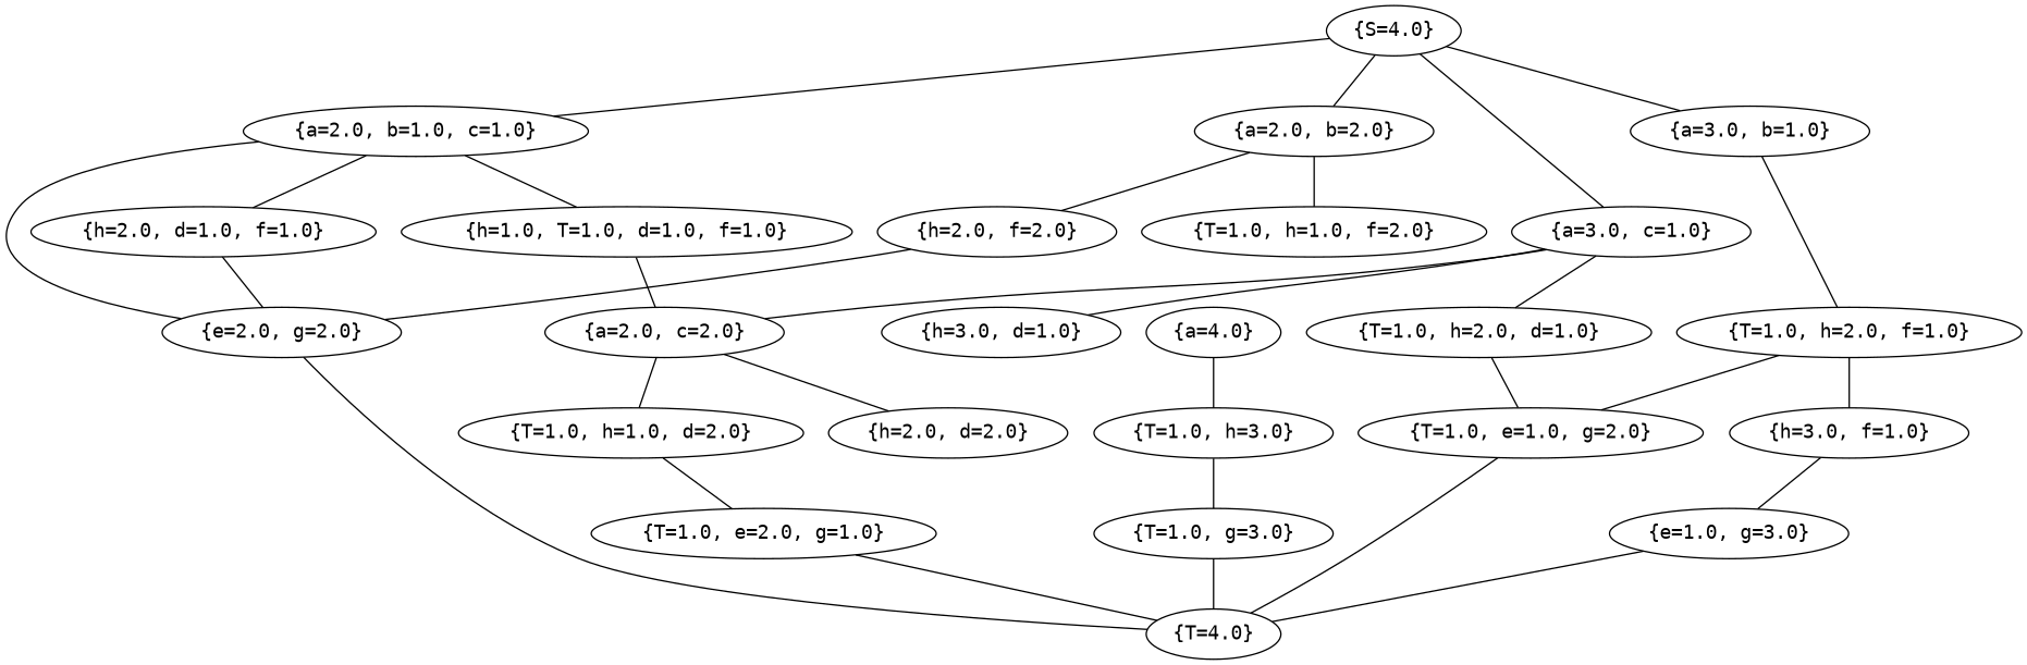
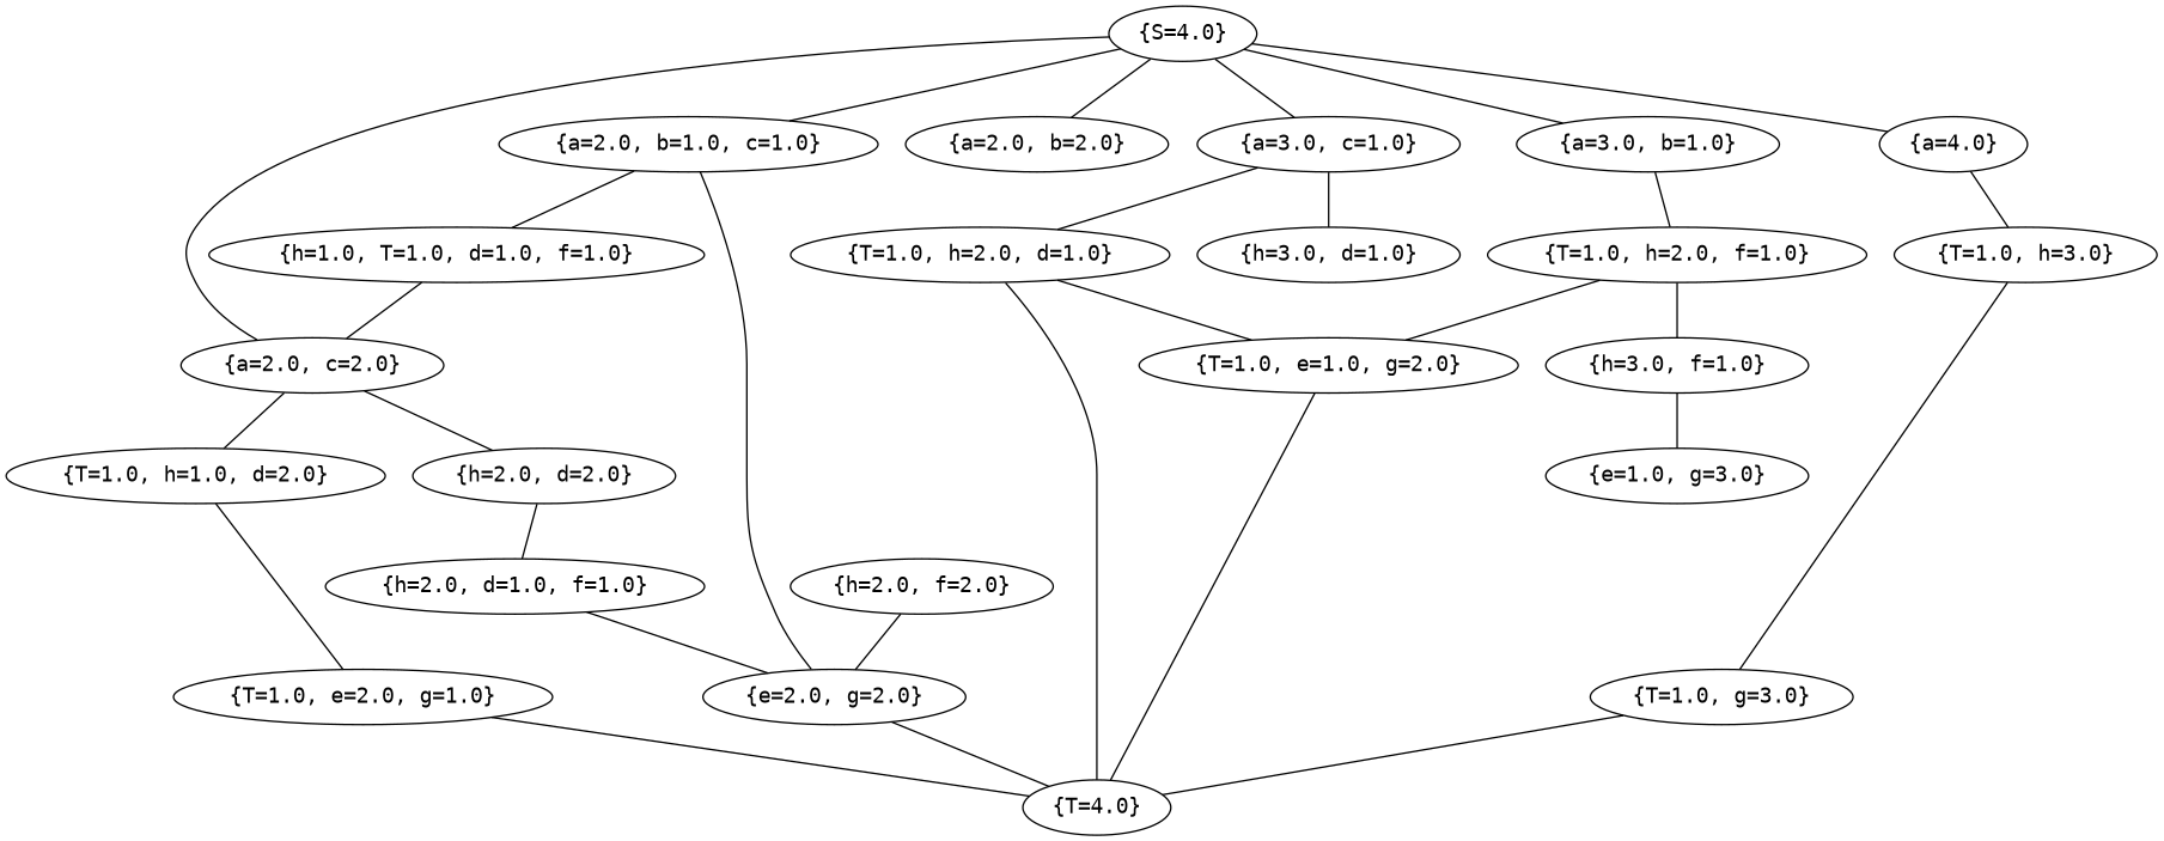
  graph {
    fontname="DejaVu Sans Mono"
    node [fontname="DejaVu Sans Mono"]
    edge [fontname="DejaVu Sans Mono"]
    "{S=4.0}" ["ui.label"="{S=4.0}"]
    "{a=2.0, c=2.0}" ["ui.label"="{a=2.0, c=2.0}"]
    "{a=2.0, b=1.0, c=1.0}" ["ui.label"="{a=2.0, b=1.0, c=1.0}"]
    "{a=2.0, b=2.0}" ["ui.label"="{a=2.0, b=2.0}"]
    "{a=3.0, c=1.0}" ["ui.label"="{a=3.0, c=1.0}"]
    "{a=3.0, b=1.0}" ["ui.label"="{a=3.0, b=1.0}"]
    "{a=4.0}" ["ui.label"="{a=4.0}"]
    "{T=1.0, h=1.0, d=2.0}" ["ui.label"="{T=1.0, h=1.0, d=2.0}"]
    "{h=2.0, d=2.0}" ["ui.label"="{h=2.0, d=2.0}"]
    "{h=1.0, T=1.0, d=1.0, f=1.0}" ["ui.label"="{h=1.0, T=1.0, d=1.0, f=1.0}"]
    "{h=2.0, d=1.0, f=1.0}" ["ui.label"="{h=2.0, d=1.0, f=1.0}"]
    "{e=2.0, g=2.0}" ["ui.label"="{e=2.0, g=2.0}"]
-   "{T=1.0, h=1.0, f=2.0}" ["ui.label"="{T=1.0, h=1.0, f=2.0}"]
    "{h=2.0, f=2.0}" ["ui.label"="{h=2.0, f=2.0}"]
    "{T=1.0, h=2.0, d=1.0}" ["ui.label"="{T=1.0, h=2.0, d=1.0}"]
    "{h=3.0, d=1.0}" ["ui.label"="{h=3.0, d=1.0}"]
    "{T=1.0, h=2.0, f=1.0}" ["ui.label"="{T=1.0, h=2.0, f=1.0}"]
    "{T=1.0, h=3.0}" ["ui.label"="{T=1.0, h=3.0}"]
    "{T=1.0, e=2.0, g=1.0}" ["ui.label"="{T=1.0, e=2.0, g=1.0}"]
    "{T=4.0}" ["ui.label"="{T=4.0}"]
    "{T=1.0, e=1.0, g=2.0}" ["ui.label"="{T=1.0, e=1.0, g=2.0}"]
    "{h=3.0, f=1.0}" ["ui.label"="{h=3.0, f=1.0}"]
    "{e=1.0, g=3.0}" ["ui.label"="{e=1.0, g=3.0}"]
    "{T=1.0, g=3.0}" ["ui.label"="{T=1.0, g=3.0}"]
-   "{a=3.0, c=1.0}" -- "{a=2.0, c=2.0}"
+   "{S=4.0}" -- "{a=2.0, c=2.0}"
    "{S=4.0}" -- "{a=2.0, b=1.0, c=1.0}"
    "{S=4.0}" -- "{a=2.0, b=2.0}"
    "{S=4.0}" -- "{a=3.0, c=1.0}"
    "{S=4.0}" -- "{a=3.0, b=1.0}"
+   "{S=4.0}" -- "{a=4.0}"
    "{a=2.0, c=2.0}" -- "{T=1.0, h=1.0, d=2.0}"
    "{a=2.0, c=2.0}" -- "{h=2.0, d=2.0}"
    "{a=2.0, b=1.0, c=1.0}" -- "{h=1.0, T=1.0, d=1.0, f=1.0}"
-   "{a=2.0, b=1.0, c=1.0}" -- "{h=2.0, d=1.0, f=1.0}"
+   "{h=2.0, d=2.0}" -- "{h=2.0, d=1.0, f=1.0}"
    "{a=2.0, b=1.0, c=1.0}" -- "{e=2.0, g=2.0}"
-   "{a=2.0, b=2.0}" -- "{T=1.0, h=1.0, f=2.0}"
-   "{a=2.0, b=2.0}" -- "{h=2.0, f=2.0}"
    "{a=3.0, c=1.0}" -- "{T=1.0, h=2.0, d=1.0}"
    "{a=3.0, c=1.0}" -- "{h=3.0, d=1.0}"
    "{a=3.0, b=1.0}" -- "{T=1.0, h=2.0, f=1.0}"
    "{a=4.0}" -- "{T=1.0, h=3.0}"
    "{T=1.0, h=1.0, d=2.0}" -- "{T=1.0, e=2.0, g=1.0}"
    "{h=1.0, T=1.0, d=1.0, f=1.0}" -- "{a=2.0, c=2.0}"
    "{h=2.0, d=1.0, f=1.0}" -- "{e=2.0, g=2.0}"
    "{e=2.0, g=2.0}" -- "{T=4.0}"
    "{h=2.0, f=2.0}" -- "{e=2.0, g=2.0}"
    "{T=1.0, h=2.0, d=1.0}" -- "{T=1.0, e=1.0, g=2.0}"
    "{T=1.0, h=2.0, f=1.0}" -- "{T=1.0, e=1.0, g=2.0}"
    "{T=1.0, h=2.0, f=1.0}" -- "{h=3.0, f=1.0}"
    "{T=1.0, h=3.0}" -- "{T=1.0, g=3.0}"
    "{T=1.0, e=2.0, g=1.0}" -- "{T=4.0}"
    "{T=1.0, e=1.0, g=2.0}" -- "{T=4.0}"
    "{h=3.0, f=1.0}" -- "{e=1.0, g=3.0}"
-   "{e=1.0, g=3.0}" -- "{T=4.0}"
+   "{T=1.0, h=2.0, d=1.0}" -- "{T=4.0}"
    "{T=1.0, g=3.0}" -- "{T=4.0}"
  }
